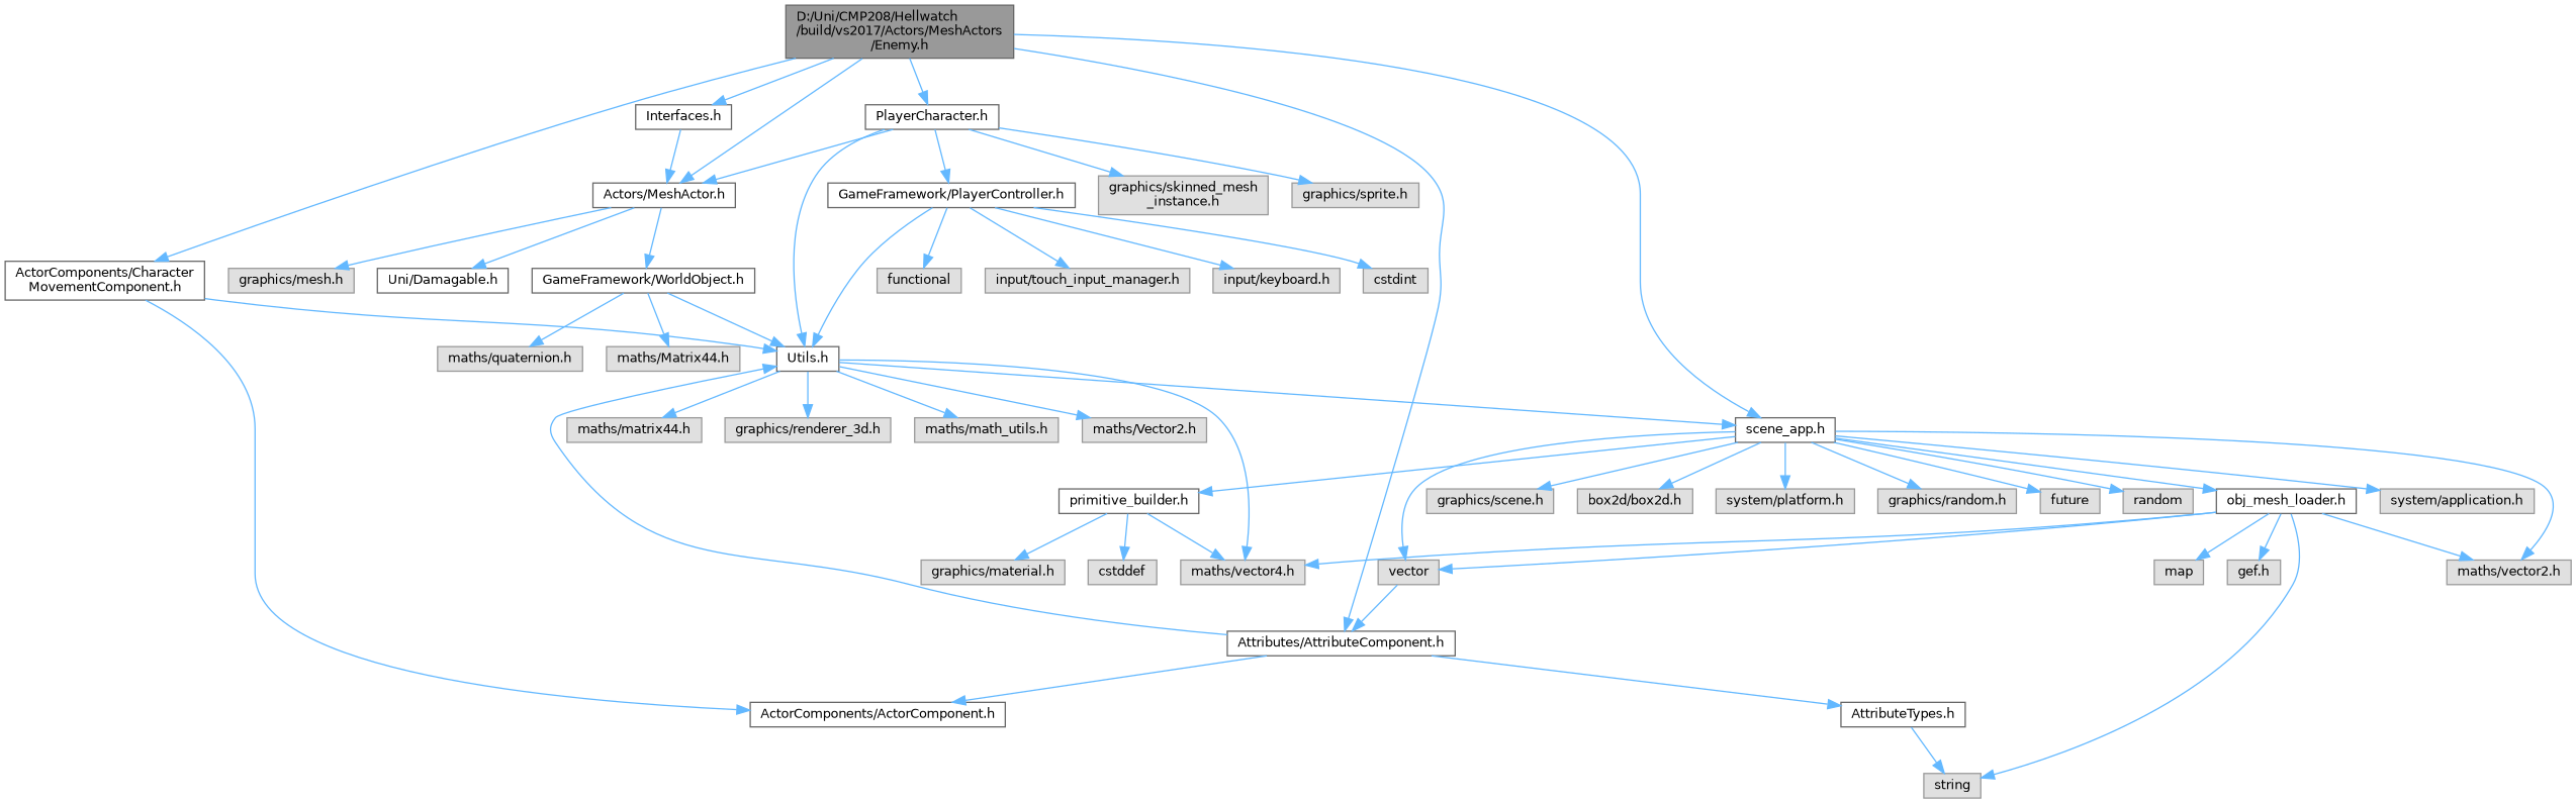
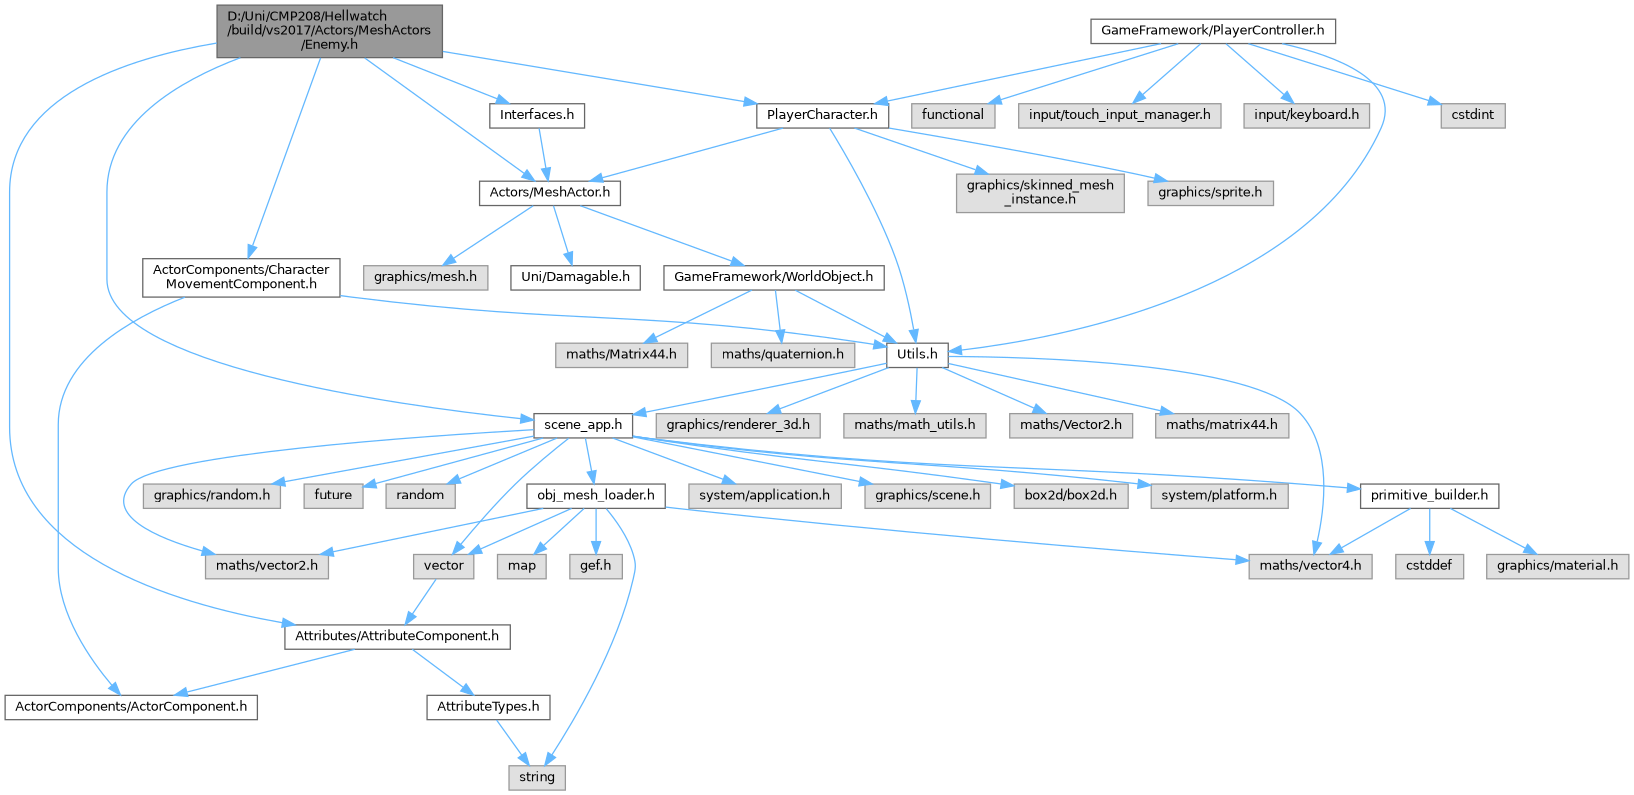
  digraph {
    node [color=grey60 fillcolor="#E0E0E0" fontname=Helvetica fontsize=10 shape=box style=filled]
    edge [color=steelblue1 fontname=Helvetica fontsize=10 labelfontname=Helvetica labelfontsize=10 style=solid]
    n1 [color=gray40 fillcolor=grey60 fontcolor=black height=0.2 label="D:/Uni/CMP208/Hellwatch\l/build/vs2017/Actors/MeshActors\l/Enemy.h" width=0.4]
    n2 [color=grey40 fillcolor=white height=0.2 label="Actors/MeshActor.h" width=0.4]
    n3 [color=grey40 fillcolor=white height=0.2 label="scene_app.h" width=0.4]
    n4 [color=grey40 fillcolor=white height=0.2 label="Attributes/AttributeComponent.h" width=0.4]
    n5 [color=grey40 fillcolor=white height=0.2 label="ActorComponents/Character\lMovementComponent.h" width=0.4]
    n6 [color=grey40 fillcolor=white height=0.2 label="PlayerCharacter.h" width=0.4]
    n7 [color=grey40 fillcolor=white height=0.2 label="Interfaces.h" width=0.4]
    n8 [color=grey40 fillcolor=white height=0.2 label="GameFramework/WorldObject.h" width=0.4]
    n9 [height=0.2 label="graphics/mesh.h" width=0.4]
    n10 [color=grey40 fillcolor=white height=0.2 label="Uni/Damagable.h" width=0.4]
    n11 [height=0.2 label="system/application.h" width=0.4]
    n12 [height=0.2 label="maths/vector2.h" width=0.4]
    n13 [color=grey40 fillcolor=white height=0.2 label="primitive_builder.h" width=0.4]
    n14 [height=0.2 label="graphics/scene.h" width=0.4]
    n15 [height=0.2 label="box2d/box2d.h" width=0.4]
    n16 [height=0.2 label="system/platform.h" width=0.4]
    n17 [color=grey40 fillcolor=white height=0.2 label="obj_mesh_loader.h" width=0.4]
    n18 [height=0.2 label=vector width=0.4]
    n19 [height=0.2 label="graphics/random.h" width=0.4]
    n20 [height=0.2 label=future width=0.4]
    n21 [height=0.2 label=random width=0.4]
    n22 [color=grey40 fillcolor=white height=0.2 label="Utils.h" width=0.4]
    n23 [color=grey40 fillcolor=white height=0.2 label="ActorComponents/ActorComponent.h" width=0.4]
    n24 [color=grey40 fillcolor=white height=0.2 label="AttributeTypes.h" width=0.4]
    n25 [color=grey40 fillcolor=white height=0.2 label="GameFramework/PlayerController.h" width=0.4]
    n26 [height=0.2 label="graphics/skinned_mesh\l_instance.h" width=0.4]
    n27 [height=0.2 label="graphics/sprite.h" width=0.4]
    n28 [height=0.2 label="maths/Matrix44.h" width=0.4]
    n29 [height=0.2 label="maths/quaternion.h" width=0.4]
    n30 [height=0.2 label="maths/Vector2.h" width=0.4]
    n31 [height=0.2 label="maths/vector4.h" width=0.4]
    n32 [height=0.2 label="maths/matrix44.h" width=0.4]
    n33 [height=0.2 label="graphics/renderer_3d.h" width=0.4]
    n34 [height=0.2 label="maths/math_utils.h" width=0.4]
    n35 [height=0.2 label="graphics/material.h" width=0.4]
    n36 [height=0.2 label=cstddef width=0.4]
    n37 [height=0.2 label="gef.h" width=0.4]
    n38 [height=0.2 label=map width=0.4]
    n39 [height=0.2 label=string width=0.4]
    n40 [height=0.2 label=cstdint width=0.4]
    n41 [height=0.2 label=functional width=0.4]
    n42 [height=0.2 label="input/touch_input_manager.h" width=0.4]
    n43 [height=0.2 label="input/keyboard.h" width=0.4]
    n1 -> n2
    n1 -> n3
    n1 -> n4
    n1 -> n5
    n1 -> n6
    n1 -> n7
    n2 -> n8
    n2 -> n9
    n2 -> n10
    n3 -> n11
    n3 -> n12
    n3 -> n13
    n3 -> n14
    n3 -> n15
    n3 -> n16
    n3 -> n17
    n3 -> n18
    n3 -> n19
    n3 -> n20
    n3 -> n21
-   n4 -> n22
    n4 -> n23
    n4 -> n24
    n5 -> n22
    n5 -> n23
    n6 -> n2
    n6 -> n22
-   n6 -> n25
+   n25 -> n6
    n6 -> n26
    n6 -> n27
    n7 -> n2
    n8 -> n22
    n8 -> n28
    n8 -> n29
    n13 -> n31
    n13 -> n35
    n13 -> n36
    n17 -> n12
    n17 -> n18
    n17 -> n31
    n17 -> n37
    n17 -> n38
    n17 -> n39
    n18 -> n4
    n22 -> n3
    n22 -> n30
    n22 -> n31
    n22 -> n32
    n22 -> n33
    n22 -> n34
    n24 -> n39
    n25 -> n22
    n25 -> n40
    n25 -> n41
    n25 -> n42
    n25 -> n43
  }
